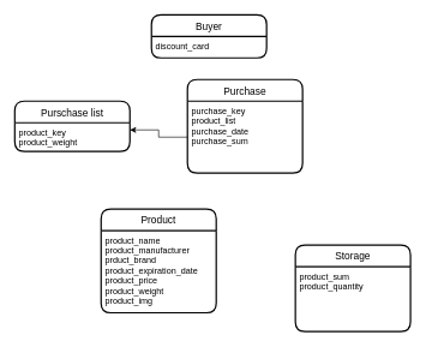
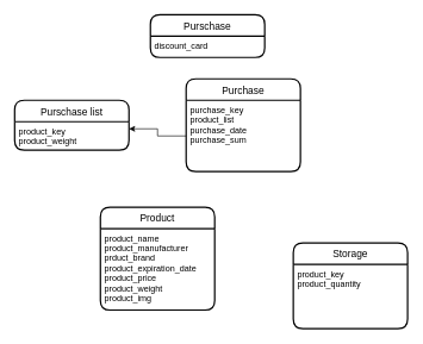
  <mxCell id="0" />
  <mxCell id="1" parent="0" />
  <mxCell id="2" value="Product" style="swimlane;childLayout=stackLayout;horizontal=1;startSize=30;horizontalStack=0;rounded=1;fontSize=14;fontStyle=0;strokeWidth=2;resizeParent=0;resizeLast=1;shadow=0;dashed=0;align=center;" vertex="1" parent="1"><mxGeometry x="140" y="290" width="160" height="144" as="geometry"><mxRectangle x="210" y="410" width="90" height="30" as="alternateBounds" /></mxGeometry></mxCell>
  <mxCell id="3" style="edgeStyle=orthogonalEdgeStyle;rounded=0;orthogonalLoop=1;jettySize=auto;html=1;exitX=0.5;exitY=1;exitDx=0;exitDy=0;entryX=0.5;entryY=1;entryDx=0;entryDy=0;" edge="1" parent="2" source="4" target="2"><mxGeometry relative="1" as="geometry" /></mxCell>
  <mxCell id="4" value="product_name&#10;product_manufacturer&#10;prduct_brand&#10;product_expiration_date&#10;product_price&#10;product_weight&#10;product_img&#10;&#10;&#10;&#10;" style="align=left;strokeColor=none;fillColor=none;spacingLeft=4;fontSize=12;verticalAlign=top;resizable=0;rotatable=0;part=1;" vertex="1" parent="2"><mxGeometry y="30" width="160" height="114" as="geometry" /></mxCell>
  <mxCell id="5" value="Storage" style="swimlane;childLayout=stackLayout;horizontal=1;startSize=30;horizontalStack=0;rounded=1;fontSize=14;fontStyle=0;strokeWidth=2;resizeParent=0;resizeLast=1;shadow=0;dashed=0;align=center;" vertex="1" parent="1"><mxGeometry x="410" y="340" width="160" height="120" as="geometry" /></mxCell>
- <mxCell id="6" value="product_sum&#10;product_quantity" style="align=left;strokeColor=none;fillColor=none;spacingLeft=4;fontSize=12;verticalAlign=top;resizable=0;rotatable=0;part=1;" vertex="1" parent="5"><mxGeometry y="30" width="160" height="90" as="geometry" /></mxCell>
+ <mxCell id="6" value="product_key&#10;product_quantity" style="align=left;strokeColor=none;fillColor=none;spacingLeft=4;fontSize=12;verticalAlign=top;resizable=0;rotatable=0;part=1;" vertex="1" parent="5"><mxGeometry y="30" width="160" height="90" as="geometry" /></mxCell>
  <mxCell id="7" value="Purchase" style="swimlane;childLayout=stackLayout;horizontal=1;startSize=30;horizontalStack=0;rounded=1;fontSize=14;fontStyle=0;strokeWidth=2;resizeParent=0;resizeLast=1;shadow=0;dashed=0;align=center;" vertex="1" parent="1"><mxGeometry x="260" y="110" width="160" height="130" as="geometry" /></mxCell>
  <mxCell id="8" value="purchase_key&#10;product_list&#10;purchase_date&#10;purchase_sum&#10;&#10;" style="align=left;strokeColor=none;fillColor=none;spacingLeft=4;fontSize=12;verticalAlign=top;resizable=0;rotatable=0;part=1;" vertex="1" parent="7"><mxGeometry y="30" width="160" height="100" as="geometry" /></mxCell>
- <mxCell id="9" value="Buyer" style="swimlane;childLayout=stackLayout;horizontal=1;startSize=30;horizontalStack=0;rounded=1;fontSize=14;fontStyle=0;strokeWidth=2;resizeParent=0;resizeLast=1;shadow=0;dashed=0;align=center;" vertex="1" parent="1"><mxGeometry x="210" y="20" width="160" height="60" as="geometry" /></mxCell>
+ <mxCell id="9" value="Purschase" style="swimlane;childLayout=stackLayout;horizontal=1;startSize=30;horizontalStack=0;rounded=1;fontSize=14;fontStyle=0;strokeWidth=2;resizeParent=0;resizeLast=1;shadow=0;dashed=0;align=center;" vertex="1" parent="1"><mxGeometry x="210" y="20" width="160" height="60" as="geometry" /></mxCell>
  <mxCell id="10" value="discount_card" style="align=left;strokeColor=none;fillColor=none;spacingLeft=4;fontSize=12;verticalAlign=top;resizable=0;rotatable=0;part=1;" vertex="1" parent="9"><mxGeometry y="30" width="160" height="30" as="geometry" /></mxCell>
  <mxCell id="11" value="Purschase list" style="swimlane;childLayout=stackLayout;horizontal=1;startSize=30;horizontalStack=0;rounded=1;fontSize=14;fontStyle=0;strokeWidth=2;resizeParent=0;resizeLast=1;shadow=0;dashed=0;align=center;" vertex="1" parent="1"><mxGeometry x="20" y="140" width="160" height="70" as="geometry" /></mxCell>
  <mxCell id="12" value="product_key&#10;product_weight&#10;&#10;&#10;" style="align=left;strokeColor=none;fillColor=none;spacingLeft=4;fontSize=12;verticalAlign=top;resizable=0;rotatable=0;part=1;" vertex="1" parent="11"><mxGeometry y="30" width="160" height="40" as="geometry" /></mxCell>
  <mxCell id="13" style="edgeStyle=orthogonalEdgeStyle;rounded=0;orthogonalLoop=1;jettySize=auto;html=1;entryX=1;entryY=0.25;entryDx=0;entryDy=0;" edge="1" parent="1" source="8" target="12"><mxGeometry relative="1" as="geometry" /></mxCell>
